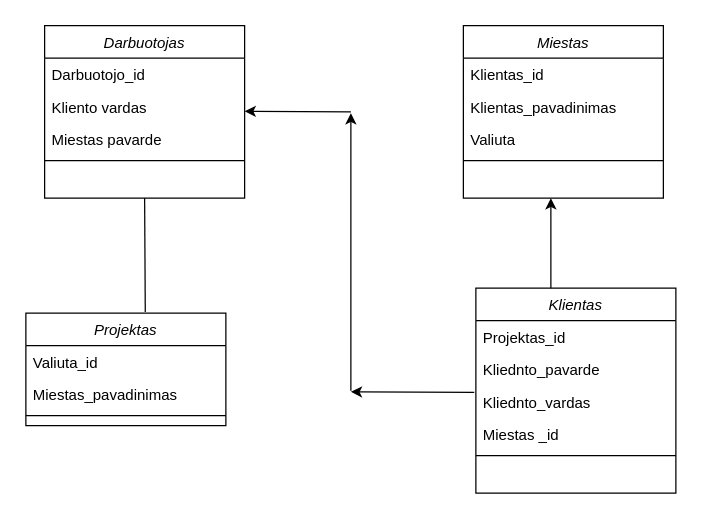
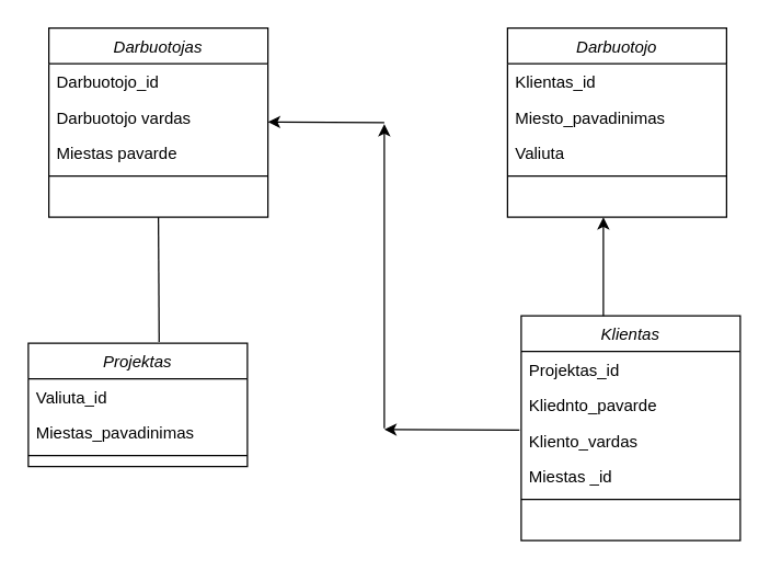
  <mxCell id="0" />
  <mxCell id="1" parent="0" />
  <mxCell id="2" value="Darbuotojas" style="swimlane;fontStyle=2;align=center;verticalAlign=top;childLayout=stackLayout;horizontal=1;startSize=26;horizontalStack=0;resizeParent=1;resizeLast=0;collapsible=1;marginBottom=0;rounded=0;shadow=0;strokeWidth=1;" parent="1" vertex="1"><mxGeometry x="35" y="20" width="160" height="138" as="geometry"><mxRectangle x="230" y="140" width="160" height="26" as="alternateBounds" /></mxGeometry></mxCell>
  <mxCell id="3" value="Darbuotojo_id" style="text;align=left;verticalAlign=top;spacingLeft=4;spacingRight=4;overflow=hidden;rotatable=0;points=[[0,0.5],[1,0.5]];portConstraint=eastwest;" parent="2" vertex="1"><mxGeometry y="26" width="160" height="26" as="geometry" /></mxCell>
- <mxCell id="4" value="Kliento vardas" style="text;align=left;verticalAlign=top;spacingLeft=4;spacingRight=4;overflow=hidden;rotatable=0;points=[[0,0.5],[1,0.5]];portConstraint=eastwest;rounded=0;shadow=0;html=0;" parent="2" vertex="1"><mxGeometry y="52" width="160" height="26" as="geometry" /></mxCell>
+ <mxCell id="4" value="Darbuotojo vardas" style="text;align=left;verticalAlign=top;spacingLeft=4;spacingRight=4;overflow=hidden;rotatable=0;points=[[0,0.5],[1,0.5]];portConstraint=eastwest;rounded=0;shadow=0;html=0;" parent="2" vertex="1"><mxGeometry y="52" width="160" height="26" as="geometry" /></mxCell>
  <mxCell id="5" value="Miestas pavarde" style="text;align=left;verticalAlign=top;spacingLeft=4;spacingRight=4;overflow=hidden;rotatable=0;points=[[0,0.5],[1,0.5]];portConstraint=eastwest;rounded=0;shadow=0;html=0;" parent="2" vertex="1"><mxGeometry y="78" width="160" height="26" as="geometry" /></mxCell>
  <mxCell id="6" value="" style="line;html=1;strokeWidth=1;align=left;verticalAlign=middle;spacingTop=-1;spacingLeft=3;spacingRight=3;rotatable=0;labelPosition=right;points=[];portConstraint=eastwest;" parent="2" vertex="1"><mxGeometry y="104" width="160" height="8" as="geometry" /></mxCell>
  <mxCell id="7" value="" style="endArrow=none;html=1;rounded=0;exitX=0.5;exitY=1;exitDx=0;exitDy=0;entryX=0.597;entryY=-0.01;entryDx=0;entryDy=0;entryPerimeter=0;" edge="1" parent="1" source="2" target="13"><mxGeometry width="50" height="50" relative="1" as="geometry"><mxPoint x="119.5" y="278" as="sourcePoint" /><mxPoint x="120" y="260" as="targetPoint" /></mxGeometry></mxCell>
- <mxCell id="8" value="Miestas" style="swimlane;fontStyle=2;align=center;verticalAlign=top;childLayout=stackLayout;horizontal=1;startSize=26;horizontalStack=0;resizeParent=1;resizeLast=0;collapsible=1;marginBottom=0;rounded=0;shadow=0;strokeWidth=1;" vertex="1" parent="1"><mxGeometry x="370" y="20" width="160" height="138" as="geometry"><mxRectangle x="230" y="140" width="160" height="26" as="alternateBounds" /></mxGeometry></mxCell>
+ <mxCell id="8" value="Darbuotojo" style="swimlane;fontStyle=2;align=center;verticalAlign=top;childLayout=stackLayout;horizontal=1;startSize=26;horizontalStack=0;resizeParent=1;resizeLast=0;collapsible=1;marginBottom=0;rounded=0;shadow=0;strokeWidth=1;" vertex="1" parent="1"><mxGeometry x="370" y="20" width="160" height="138" as="geometry"><mxRectangle x="230" y="140" width="160" height="26" as="alternateBounds" /></mxGeometry></mxCell>
  <mxCell id="9" value="Klientas_id" style="text;align=left;verticalAlign=top;spacingLeft=4;spacingRight=4;overflow=hidden;rotatable=0;points=[[0,0.5],[1,0.5]];portConstraint=eastwest;" vertex="1" parent="8"><mxGeometry y="26" width="160" height="26" as="geometry" /></mxCell>
- <mxCell id="10" value="Klientas_pavadinimas" style="text;align=left;verticalAlign=top;spacingLeft=4;spacingRight=4;overflow=hidden;rotatable=0;points=[[0,0.5],[1,0.5]];portConstraint=eastwest;rounded=0;shadow=0;html=0;" vertex="1" parent="8"><mxGeometry y="52" width="160" height="26" as="geometry" /></mxCell>
+ <mxCell id="10" value="Miesto_pavadinimas" style="text;align=left;verticalAlign=top;spacingLeft=4;spacingRight=4;overflow=hidden;rotatable=0;points=[[0,0.5],[1,0.5]];portConstraint=eastwest;rounded=0;shadow=0;html=0;" vertex="1" parent="8"><mxGeometry y="52" width="160" height="26" as="geometry" /></mxCell>
  <mxCell id="11" value="Valiuta" style="text;align=left;verticalAlign=top;spacingLeft=4;spacingRight=4;overflow=hidden;rotatable=0;points=[[0,0.5],[1,0.5]];portConstraint=eastwest;rounded=0;shadow=0;html=0;" vertex="1" parent="8"><mxGeometry y="78" width="160" height="26" as="geometry" /></mxCell>
  <mxCell id="12" value="" style="line;html=1;strokeWidth=1;align=left;verticalAlign=middle;spacingTop=-1;spacingLeft=3;spacingRight=3;rotatable=0;labelPosition=right;points=[];portConstraint=eastwest;" vertex="1" parent="8"><mxGeometry y="104" width="160" height="8" as="geometry" /></mxCell>
  <mxCell id="13" value="Projektas" style="swimlane;fontStyle=2;align=center;verticalAlign=top;childLayout=stackLayout;horizontal=1;startSize=26;horizontalStack=0;resizeParent=1;resizeLast=0;collapsible=1;marginBottom=0;rounded=0;shadow=0;strokeWidth=1;" vertex="1" parent="1"><mxGeometry x="20" y="250" width="160" height="90" as="geometry"><mxRectangle x="230" y="140" width="160" height="26" as="alternateBounds" /></mxGeometry></mxCell>
  <mxCell id="14" value="Valiuta_id" style="text;align=left;verticalAlign=top;spacingLeft=4;spacingRight=4;overflow=hidden;rotatable=0;points=[[0,0.5],[1,0.5]];portConstraint=eastwest;" vertex="1" parent="13"><mxGeometry y="26" width="160" height="26" as="geometry" /></mxCell>
  <mxCell id="15" value="Miestas_pavadinimas" style="text;align=left;verticalAlign=top;spacingLeft=4;spacingRight=4;overflow=hidden;rotatable=0;points=[[0,0.5],[1,0.5]];portConstraint=eastwest;" vertex="1" parent="13"><mxGeometry y="52" width="160" height="26" as="geometry" /></mxCell>
  <mxCell id="16" value="" style="line;html=1;strokeWidth=1;align=left;verticalAlign=middle;spacingTop=-1;spacingLeft=3;spacingRight=3;rotatable=0;labelPosition=right;points=[];portConstraint=eastwest;" vertex="1" parent="13"><mxGeometry y="78" width="160" height="8" as="geometry" /></mxCell>
  <mxCell id="17" value="Klientas" style="swimlane;fontStyle=2;align=center;verticalAlign=top;childLayout=stackLayout;horizontal=1;startSize=26;horizontalStack=0;resizeParent=1;resizeLast=0;collapsible=1;marginBottom=0;rounded=0;shadow=0;strokeWidth=1;" vertex="1" parent="1"><mxGeometry x="380" y="230" width="160" height="164" as="geometry"><mxRectangle x="230" y="140" width="160" height="26" as="alternateBounds" /></mxGeometry></mxCell>
  <mxCell id="18" value="Projektas_id" style="text;align=left;verticalAlign=top;spacingLeft=4;spacingRight=4;overflow=hidden;rotatable=0;points=[[0,0.5],[1,0.5]];portConstraint=eastwest;" vertex="1" parent="17"><mxGeometry y="26" width="160" height="26" as="geometry" /></mxCell>
  <mxCell id="19" value="Kliednto_pavarde" style="text;align=left;verticalAlign=top;spacingLeft=4;spacingRight=4;overflow=hidden;rotatable=0;points=[[0,0.5],[1,0.5]];portConstraint=eastwest;rounded=0;shadow=0;html=0;" vertex="1" parent="17"><mxGeometry y="52" width="160" height="26" as="geometry" /></mxCell>
- <mxCell id="20" value="Kliednto_vardas" style="text;align=left;verticalAlign=top;spacingLeft=4;spacingRight=4;overflow=hidden;rotatable=0;points=[[0,0.5],[1,0.5]];portConstraint=eastwest;rounded=0;shadow=0;html=0;" vertex="1" parent="17"><mxGeometry y="78" width="160" height="26" as="geometry" /></mxCell>
+ <mxCell id="20" value="Kliento_vardas" style="text;align=left;verticalAlign=top;spacingLeft=4;spacingRight=4;overflow=hidden;rotatable=0;points=[[0,0.5],[1,0.5]];portConstraint=eastwest;rounded=0;shadow=0;html=0;" vertex="1" parent="17"><mxGeometry y="78" width="160" height="26" as="geometry" /></mxCell>
  <mxCell id="21" value="Miestas _id" style="text;align=left;verticalAlign=top;spacingLeft=4;spacingRight=4;overflow=hidden;rotatable=0;points=[[0,0.5],[1,0.5]];portConstraint=eastwest;rounded=0;shadow=0;html=0;" vertex="1" parent="17"><mxGeometry y="104" width="160" height="26" as="geometry" /></mxCell>
  <mxCell id="22" value="" style="line;html=1;strokeWidth=1;align=left;verticalAlign=middle;spacingTop=-1;spacingLeft=3;spacingRight=3;rotatable=0;labelPosition=right;points=[];portConstraint=eastwest;" vertex="1" parent="17"><mxGeometry y="130" width="160" height="8" as="geometry" /></mxCell>
  <mxCell id="23" value="" style="endArrow=classic;html=1;rounded=0;" edge="1" parent="1"><mxGeometry width="50" height="50" relative="1" as="geometry"><mxPoint x="440" y="230" as="sourcePoint" /><mxPoint x="440" y="158" as="targetPoint" /></mxGeometry></mxCell>
  <mxCell id="24" value="" style="endArrow=classic;html=1;rounded=0;exitX=-0.008;exitY=0.208;exitDx=0;exitDy=0;exitPerimeter=0;" edge="1" parent="1" source="20"><mxGeometry width="50" height="50" relative="1" as="geometry"><mxPoint x="330" y="230" as="sourcePoint" /><mxPoint x="280" y="313" as="targetPoint" /></mxGeometry></mxCell>
  <mxCell id="25" value="" style="endArrow=classic;html=1;rounded=0;" edge="1" parent="1"><mxGeometry width="50" height="50" relative="1" as="geometry"><mxPoint x="280" y="312" as="sourcePoint" /><mxPoint x="280" y="90" as="targetPoint" /></mxGeometry></mxCell>
  <mxCell id="26" value="" style="endArrow=classic;html=1;rounded=0;" edge="1" parent="1"><mxGeometry width="50" height="50" relative="1" as="geometry"><mxPoint x="280" y="89" as="sourcePoint" /><mxPoint x="195" y="88.5" as="targetPoint" /></mxGeometry></mxCell>
